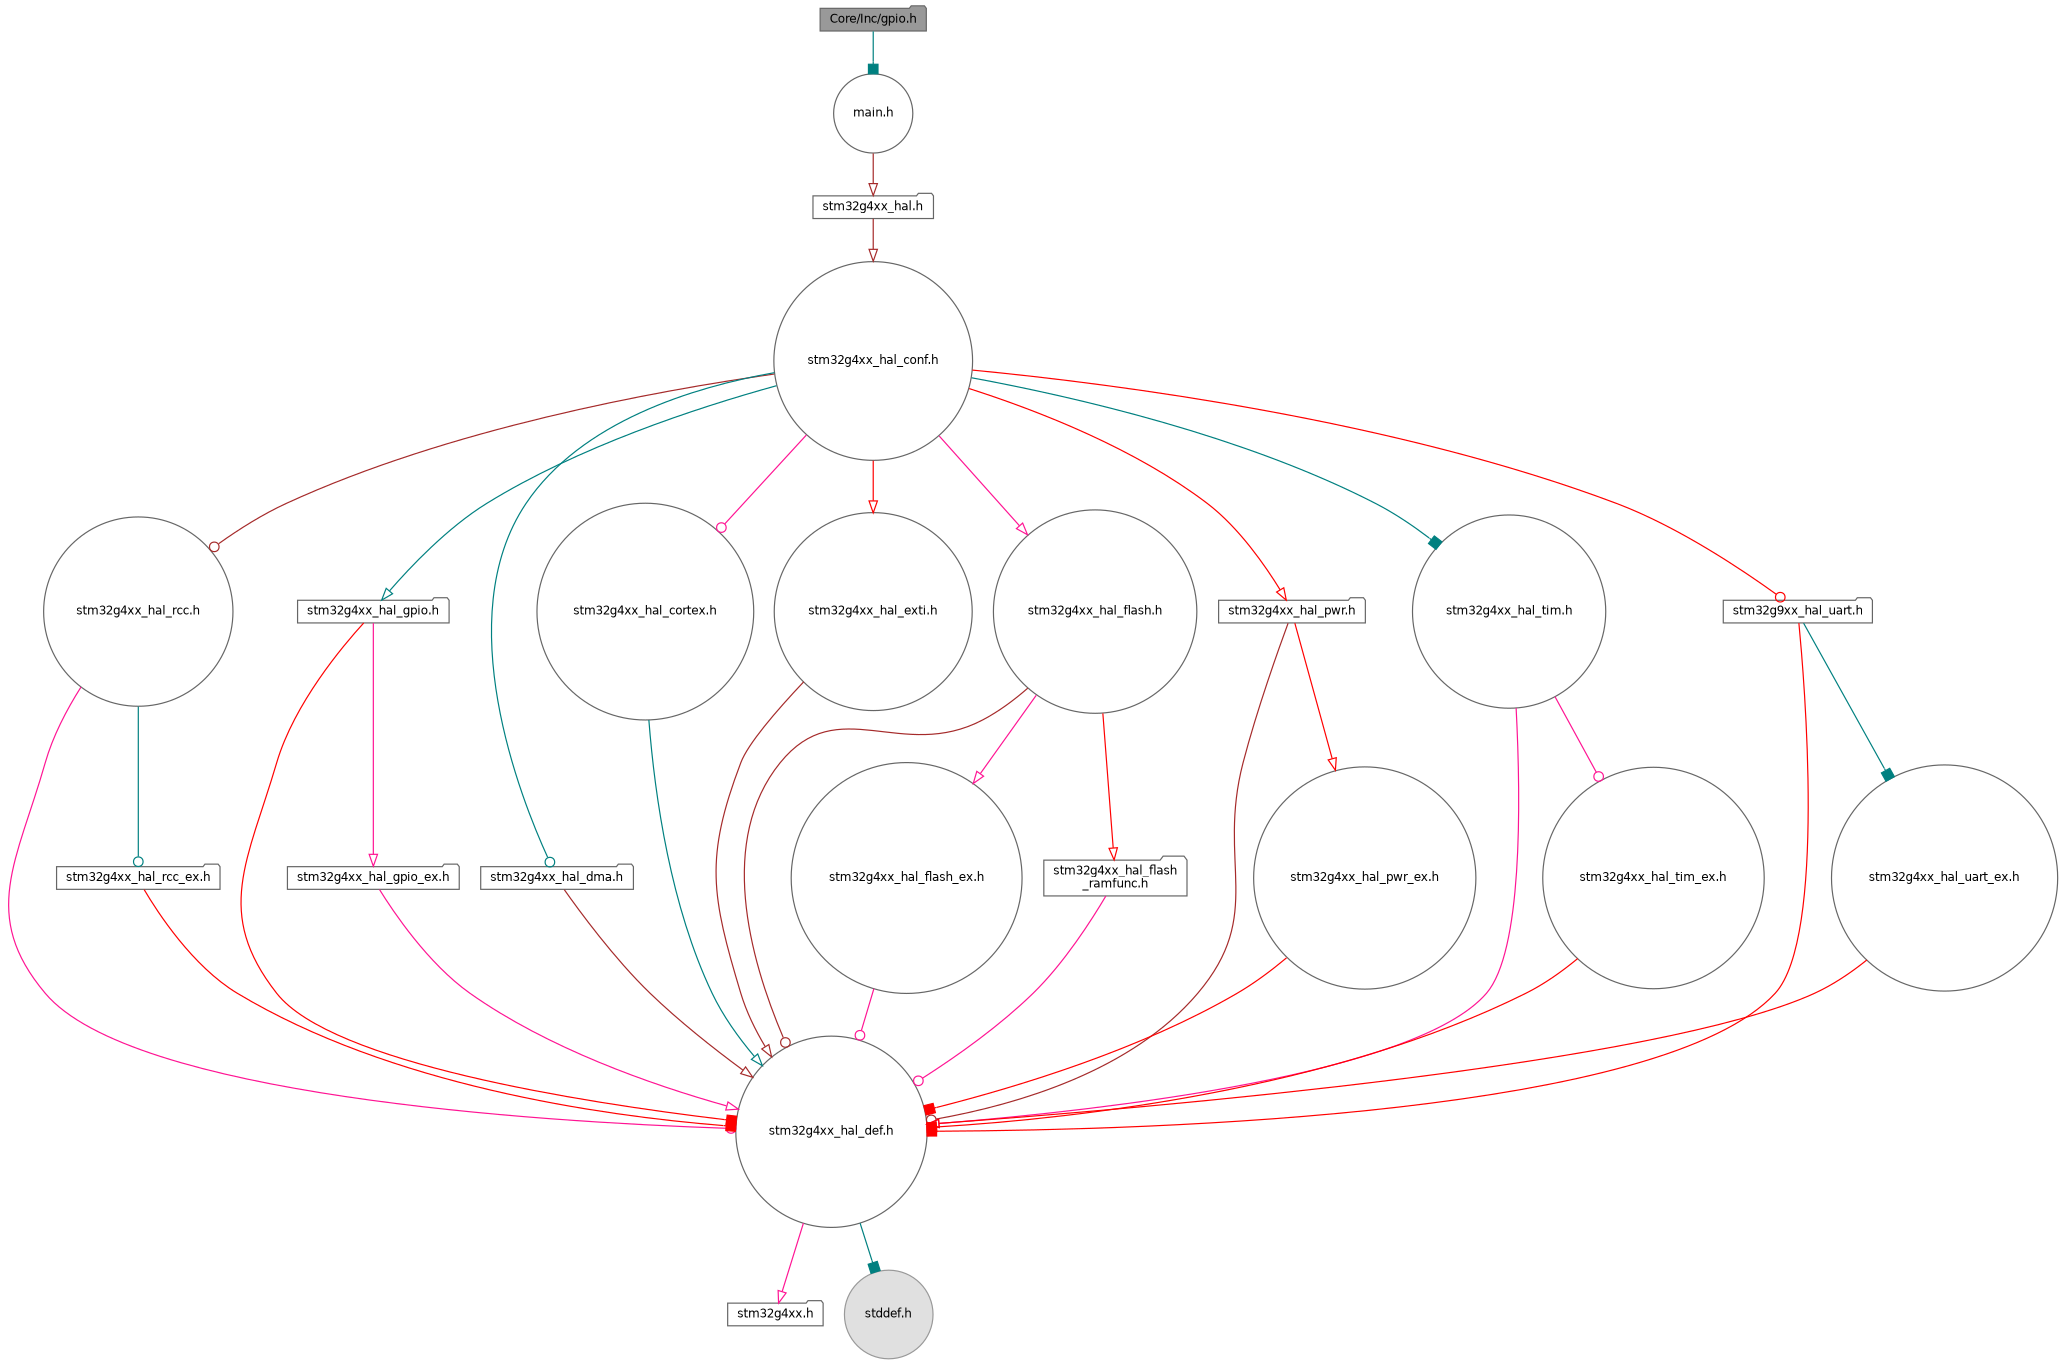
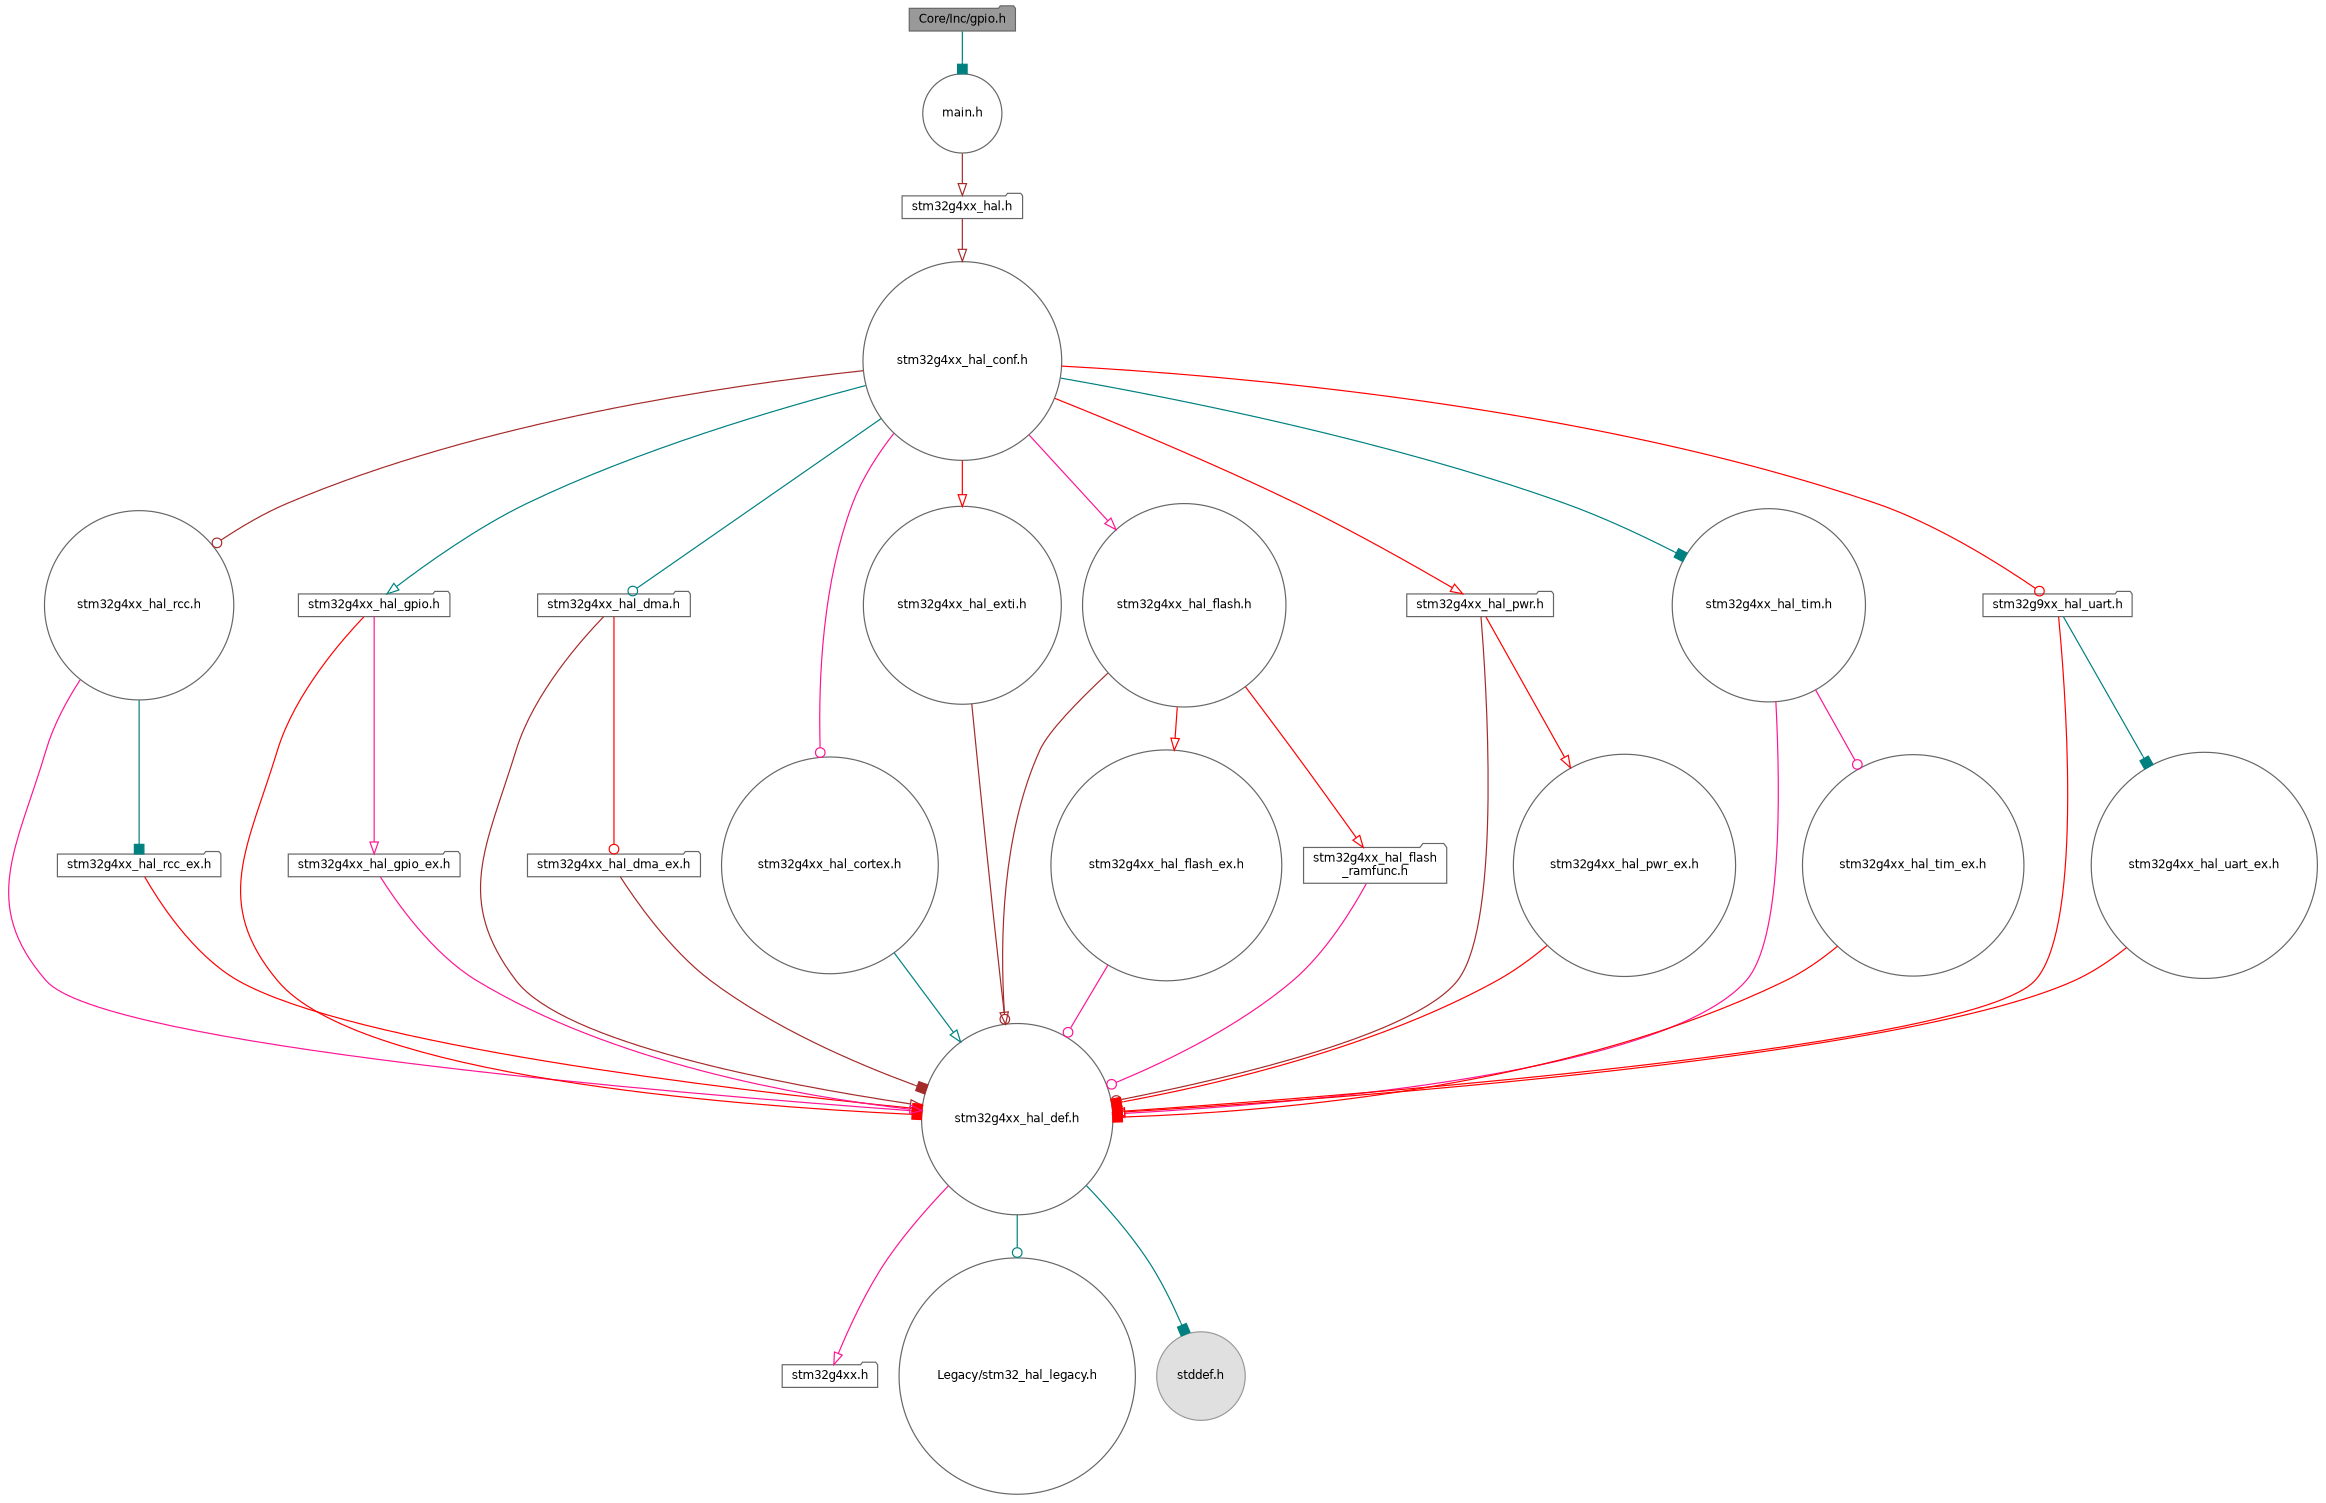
  digraph {
    node [color=grey40 fillcolor=white fontname=Helvetica fontsize=10 shape=circle style=filled]
    edge [arrowhead=onormal color=red fontname=Helvetica fontsize=10 labelfontname=Helvetica labelfontsize=10 style=solid]
    n1 [color=gray40 fillcolor=grey60 fontcolor=black height=0.2 label="Core/Inc/gpio.h" shape=folder width=0.4]
    n2 [height=0.2 label="main.h" width=0.4]
    n3 [height=0.2 label="stm32g4xx_hal.h" shape=folder width=0.4]
    n4 [height=0.2 label="stm32g4xx_hal_conf.h" width=0.4]
    n5 [height=0.2 label="stm32g4xx_hal_rcc.h" width=0.4]
    n6 [height=0.2 label="stm32g4xx_hal_gpio.h" shape=folder width=0.4]
    n7 [height=0.2 label="stm32g4xx_hal_dma.h" shape=folder width=0.4]
    n8 [height=0.2 label="stm32g4xx_hal_cortex.h" width=0.4]
    n9 [height=0.2 label="stm32g4xx_hal_exti.h" width=0.4]
    n10 [height=0.2 label="stm32g4xx_hal_flash.h" width=0.4]
    n11 [height=0.2 label="stm32g4xx_hal_pwr.h" shape=folder width=0.4]
    n12 [height=0.2 label="stm32g4xx_hal_tim.h" width=0.4]
    n13 [height=0.2 label="stm32g9xx_hal_uart.h" shape=folder width=0.4]
    n14 [height=0.2 label="stm32g4xx_hal_def.h" width=0.4]
    n15 [height=0.2 label="stm32g4xx_hal_rcc_ex.h" shape=folder width=0.4]
    n16 [height=0.2 label="stm32g4xx_hal_gpio_ex.h" shape=folder width=0.4]
+   n17 [height=0.2 label="stm32g4xx_hal_dma_ex.h" shape=folder width=0.4]
    n18 [height=0.2 label="stm32g4xx_hal_flash_ex.h" width=0.4]
    n19 [height=0.2 label="stm32g4xx_hal_flash\l_ramfunc.h" shape=folder width=0.4]
    n20 [height=0.2 label="stm32g4xx_hal_pwr_ex.h" width=0.4]
    n21 [height=0.2 label="stm32g4xx_hal_tim_ex.h" width=0.4]
    n22 [height=0.2 label="stm32g4xx_hal_uart_ex.h" width=0.4]
    n23 [height=0.2 label="stm32g4xx.h" shape=folder width=0.4]
+   n24 [height=0.2 label="Legacy/stm32_hal_legacy.h" width=0.4]
    n25 [color=grey60 fillcolor="#E0E0E0" height=0.2 label="stddef.h" width=0.4]
    n1 -> n2 [arrowhead=box color=teal]
    n2 -> n3 [color=brown]
    n3 -> n4 [color=brown]
    n4 -> n5 [arrowhead=odot color=brown]
    n4 -> n6 [color=teal]
    n4 -> n7 [arrowhead=odot color=teal]
    n4 -> n8 [arrowhead=odot color=deeppink]
    n4 -> n9
    n4 -> n10 [color=deeppink]
    n4 -> n11
    n4 -> n12 [arrowhead=box color=teal]
    n4 -> n13 [arrowhead=odot]
    n5 -> n14 [arrowhead=odot color=deeppink]
-   n5 -> n15 [arrowhead=odot color=teal]
+   n5 -> n15 [arrowhead=box color=teal]
    n6 -> n14 [arrowhead=box]
    n6 -> n16 [color=deeppink]
    n7 -> n14 [color=brown]
+   n7 -> n17 [arrowhead=odot]
    n8 -> n14 [color=teal]
    n9 -> n14 [color=brown]
    n10 -> n14 [arrowhead=odot color=brown]
-   n10 -> n18 [color=deeppink]
+   n10 -> n18
    n10 -> n19
    n11 -> n14 [arrowhead=odot color=brown]
    n11 -> n20
    n12 -> n14 [color=deeppink]
    n12 -> n21 [arrowhead=odot color=deeppink]
    n13 -> n14 [arrowhead=box]
    n13 -> n22 [arrowhead=box color=teal]
    n14 -> n23 [color=deeppink]
+   n14 -> n24 [arrowhead=odot color=teal]
    n14 -> n25 [arrowhead=box color=teal]
    n15 -> n14 [arrowhead=box]
    n16 -> n14 [color=deeppink]
+   n17 -> n14 [arrowhead=box color=brown]
    n18 -> n14 [arrowhead=odot color=deeppink]
    n19 -> n14 [arrowhead=odot color=deeppink]
    n20 -> n14 [arrowhead=box]
    n21 -> n14 [arrowhead=box]
    n22 -> n14
  }
